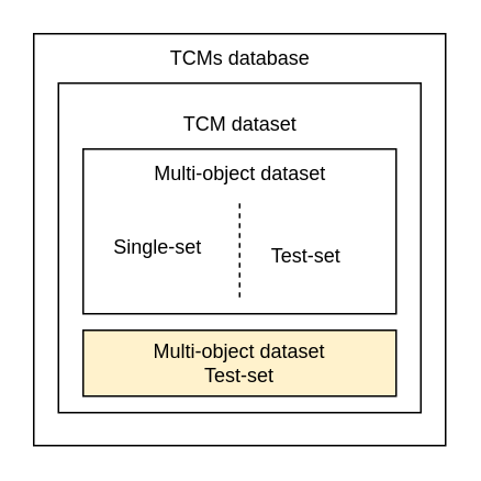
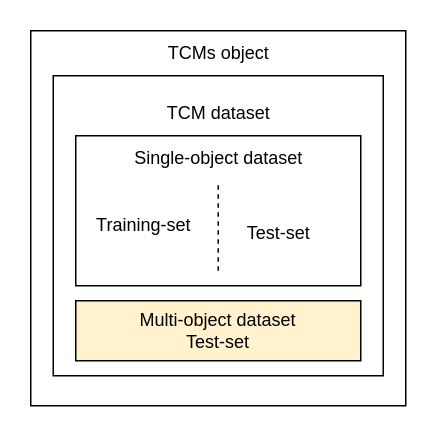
  <mxCell id="0" />
  <mxCell id="1" parent="0" />
  <mxCell id="2" value="" style="rounded=0;whiteSpace=wrap;html=1;" vertex="1" parent="1"><mxGeometry x="20" y="20" width="250" height="250" as="geometry" /></mxCell>
- <mxCell id="3" value="TCMs database" style="text;html=1;align=center;verticalAlign=middle;resizable=0;points=[];autosize=1;strokeColor=none;fillColor=none;" vertex="1" parent="1"><mxGeometry x="90" y="20" width="110" height="30" as="geometry" /></mxCell>
+ <mxCell id="3" value="TCMs object" style="text;html=1;align=center;verticalAlign=middle;resizable=0;points=[];autosize=1;strokeColor=none;fillColor=none;" vertex="1" parent="1"><mxGeometry x="90" y="20" width="110" height="30" as="geometry" /></mxCell>
  <mxCell id="4" value="" style="rounded=0;whiteSpace=wrap;html=1;" vertex="1" parent="1"><mxGeometry x="35" y="50" width="220" height="200" as="geometry" /></mxCell>
  <mxCell id="5" value="" style="rounded=0;whiteSpace=wrap;html=1;align=center;" vertex="1" parent="1"><mxGeometry x="50" y="90" width="190" height="100" as="geometry" /></mxCell>
- <mxCell id="6" value="Multi-object dataset" style="text;html=1;align=center;verticalAlign=middle;resizable=0;points=[];autosize=1;strokeColor=none;fillColor=none;" vertex="1" parent="1"><mxGeometry x="75" y="90" width="140" height="30" as="geometry" /></mxCell>
+ <mxCell id="6" value="Single-object dataset" style="text;html=1;align=center;verticalAlign=middle;resizable=0;points=[];autosize=1;strokeColor=none;fillColor=none;" vertex="1" parent="1"><mxGeometry x="75" y="90" width="140" height="30" as="geometry" /></mxCell>
  <mxCell id="7" value="Multi-object dataset&lt;br&gt;Test-set" style="rounded=0;whiteSpace=wrap;html=1;align=center;fillColor=#fff2cc;" vertex="1" parent="1"><mxGeometry x="50" y="200" width="190" height="40" as="geometry" /></mxCell>
  <mxCell id="8" value="TCM dataset" style="text;html=1;align=center;verticalAlign=middle;resizable=0;points=[];autosize=1;strokeColor=none;fillColor=none;" vertex="1" parent="1"><mxGeometry x="100" y="60" width="90" height="30" as="geometry" /></mxCell>
  <mxCell id="9" value="" style="endArrow=none;dashed=1;html=1;rounded=0;movable=1;resizable=1;rotatable=1;deletable=1;editable=1;locked=0;connectable=1;" edge="1" parent="1"><mxGeometry width="50" height="50" relative="1" as="geometry"><mxPoint x="145" y="180" as="sourcePoint" /><mxPoint x="145" y="120" as="targetPoint" /></mxGeometry></mxCell>
- <mxCell id="10" value="Single-set" style="text;html=1;align=center;verticalAlign=middle;resizable=0;points=[];autosize=1;strokeColor=none;fillColor=none;" vertex="1" parent="1"><mxGeometry x="50" y="135" width="90" height="30" as="geometry" /></mxCell>
+ <mxCell id="10" value="Training-set" style="text;html=1;align=center;verticalAlign=middle;resizable=0;points=[];autosize=1;strokeColor=none;fillColor=none;" vertex="1" parent="1"><mxGeometry x="50" y="135" width="90" height="30" as="geometry" /></mxCell>
  <mxCell id="11" value="Test-set" style="text;html=1;align=center;verticalAlign=middle;resizable=0;points=[];autosize=1;strokeColor=none;fillColor=none;" vertex="1" parent="1"><mxGeometry x="150" y="140" width="70" height="30" as="geometry" /></mxCell>
